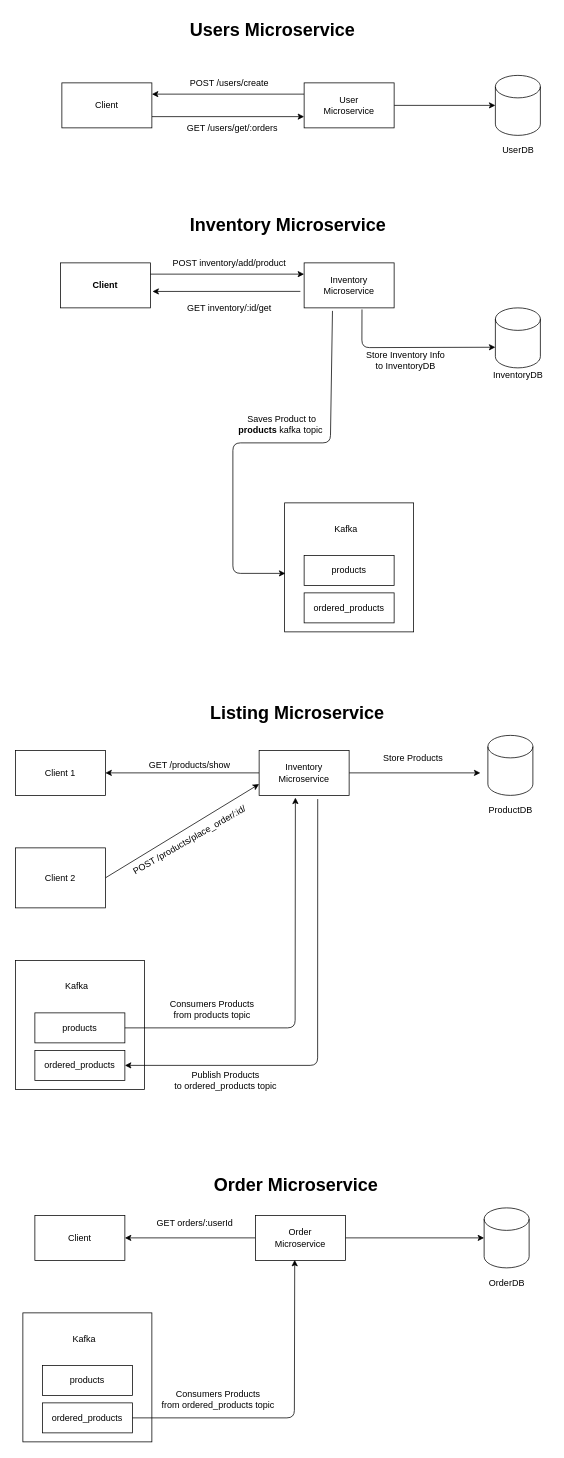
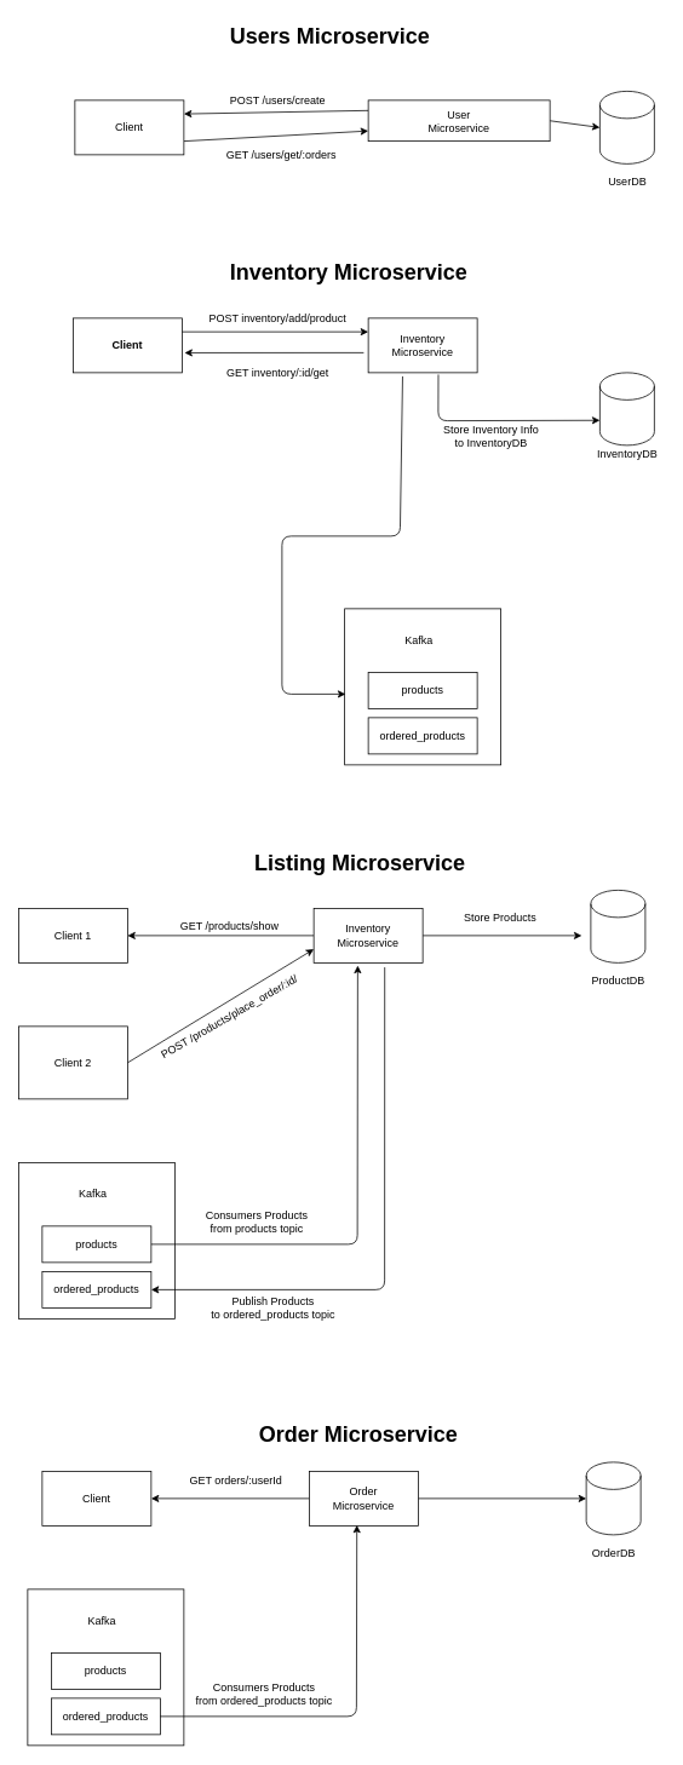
  <mxCell id="0" />
  <mxCell id="1" parent="0" />
  <mxCell id="2" value="&lt;b&gt;Client&lt;/b&gt;" style="rounded=0;whiteSpace=wrap;html=1;" parent="1" vertex="1"><mxGeometry x="80" y="350" width="120" height="60" as="geometry" /></mxCell>
  <mxCell id="3" value="Inventory&lt;br&gt;Microservice" style="rounded=0;whiteSpace=wrap;html=1;" parent="1" vertex="1"><mxGeometry x="405" y="350" width="120" height="60" as="geometry" /></mxCell>
  <mxCell id="4" value="" style="endArrow=classic;html=1;exitX=1;exitY=0.25;exitDx=0;exitDy=0;entryX=0;entryY=0.25;entryDx=0;entryDy=0;" parent="1" source="2" target="3" edge="1"><mxGeometry width="50" height="50" relative="1" as="geometry"><mxPoint x="510" y="450" as="sourcePoint" /><mxPoint x="560" y="400" as="targetPoint" /></mxGeometry></mxCell>
  <mxCell id="5" value="POST inventory/add/product" style="text;html=1;align=center;verticalAlign=middle;resizable=0;points=[];autosize=1;strokeColor=none;fillColor=none;" parent="1" vertex="1"><mxGeometry x="220" y="340" width="170" height="20" as="geometry" /></mxCell>
  <mxCell id="6" value="" style="endArrow=classic;html=1;entryX=1.023;entryY=0.635;entryDx=0;entryDy=0;entryPerimeter=0;" parent="1" target="2" edge="1"><mxGeometry width="50" height="50" relative="1" as="geometry"><mxPoint x="400" y="388" as="sourcePoint" /><mxPoint x="600" y="400" as="targetPoint" /></mxGeometry></mxCell>
  <mxCell id="7" value="GET inventory/:id/get" style="text;html=1;align=center;verticalAlign=middle;resizable=0;points=[];autosize=1;strokeColor=none;fillColor=none;" parent="1" vertex="1"><mxGeometry x="240" y="400" width="130" height="20" as="geometry" /></mxCell>
  <mxCell id="8" value="" style="shape=cylinder3;whiteSpace=wrap;html=1;boundedLbl=1;backgroundOutline=1;size=15;" parent="1" vertex="1"><mxGeometry x="660" y="410" width="60" height="80" as="geometry" /></mxCell>
  <mxCell id="9" value="" style="endArrow=classic;html=1;exitX=0.643;exitY=1.035;exitDx=0;exitDy=0;exitPerimeter=0;entryX=0;entryY=0;entryDx=0;entryDy=52.5;entryPerimeter=0;" parent="1" source="3" target="8" edge="1"><mxGeometry width="50" height="50" relative="1" as="geometry"><mxPoint x="550" y="450" as="sourcePoint" /><mxPoint x="600" y="400" as="targetPoint" /><Array as="points"><mxPoint x="482" y="463" /></Array></mxGeometry></mxCell>
  <mxCell id="10" value="InventoryDB" style="text;html=1;align=center;verticalAlign=middle;resizable=0;points=[];autosize=1;strokeColor=none;fillColor=none;" parent="1" vertex="1"><mxGeometry x="650" y="490" width="80" height="20" as="geometry" /></mxCell>
  <mxCell id="11" value="" style="group" parent="1" vertex="1" connectable="0"><mxGeometry x="379" y="670" width="172" height="172" as="geometry" /></mxCell>
  <mxCell id="12" value="" style="whiteSpace=wrap;html=1;aspect=fixed;" parent="11" vertex="1"><mxGeometry width="172" height="172" as="geometry" /></mxCell>
  <mxCell id="13" value="ordered_products" style="rounded=0;whiteSpace=wrap;html=1;" parent="11" vertex="1"><mxGeometry x="26" y="120" width="120" height="40" as="geometry" /></mxCell>
  <mxCell id="14" value="products" style="rounded=0;whiteSpace=wrap;html=1;" parent="11" vertex="1"><mxGeometry x="26" y="70" width="120" height="40" as="geometry" /></mxCell>
  <mxCell id="15" value="Kafka" style="text;html=1;strokeColor=none;fillColor=none;align=center;verticalAlign=middle;whiteSpace=wrap;rounded=0;" parent="11" vertex="1"><mxGeometry x="52" y="20" width="60" height="30" as="geometry" /></mxCell>
  <mxCell id="16" value="" style="endArrow=classic;html=1;exitX=0.315;exitY=1.067;exitDx=0;exitDy=0;exitPerimeter=0;" parent="1" source="3" edge="1"><mxGeometry width="50" height="50" relative="1" as="geometry"><mxPoint x="660" y="610" as="sourcePoint" /><mxPoint x="380" y="764" as="targetPoint" /><Array as="points"><mxPoint x="440" y="590" /><mxPoint x="310" y="590" /><mxPoint x="310" y="764" /></Array></mxGeometry></mxCell>
- <mxCell id="17" value="Saves Product to&lt;br&gt;&lt;b&gt;products&lt;/b&gt; kafka topic&amp;nbsp;" style="text;html=1;align=center;verticalAlign=middle;resizable=0;points=[];autosize=1;strokeColor=none;fillColor=none;" parent="1" vertex="1"><mxGeometry x="310" y="550" width="130" height="30" as="geometry" /></mxCell>
  <mxCell id="18" value="Store Inventory Info&lt;br&gt;to InventoryDB" style="text;html=1;align=center;verticalAlign=middle;resizable=0;points=[];autosize=1;strokeColor=none;fillColor=none;fontSize=12;fontFamily=Helvetica;" parent="1" vertex="1"><mxGeometry x="480" y="465" width="120" height="30" as="geometry" /></mxCell>
  <mxCell id="19" value="" style="group" vertex="1" connectable="0" parent="1"><mxGeometry x="20" y="1280" width="172" height="172" as="geometry" /></mxCell>
  <mxCell id="20" value="" style="whiteSpace=wrap;html=1;aspect=fixed;" vertex="1" parent="19"><mxGeometry width="172" height="172" as="geometry" /></mxCell>
  <mxCell id="21" value="ordered_products" style="rounded=0;whiteSpace=wrap;html=1;" vertex="1" parent="19"><mxGeometry x="26" y="120" width="120" height="40" as="geometry" /></mxCell>
  <mxCell id="22" value="products" style="rounded=0;whiteSpace=wrap;html=1;" vertex="1" parent="19"><mxGeometry x="26" y="70" width="120" height="40" as="geometry" /></mxCell>
  <mxCell id="23" value="Kafka" style="text;html=1;strokeColor=none;fillColor=none;align=center;verticalAlign=middle;whiteSpace=wrap;rounded=0;" vertex="1" parent="19"><mxGeometry x="52" y="20" width="60" height="30" as="geometry" /></mxCell>
  <mxCell id="24" style="edgeStyle=none;html=1;exitX=1;exitY=0.5;exitDx=0;exitDy=0;" edge="1" parent="1" source="26"><mxGeometry relative="1" as="geometry"><mxPoint x="640" y="1030" as="targetPoint" /></mxGeometry></mxCell>
  <mxCell id="25" style="edgeStyle=none;html=1;exitX=0;exitY=0.5;exitDx=0;exitDy=0;entryX=1;entryY=0.5;entryDx=0;entryDy=0;" edge="1" parent="1" source="26" target="32"><mxGeometry relative="1" as="geometry" /></mxCell>
  <mxCell id="26" value="Inventory&lt;br&gt;Microservice" style="rounded=0;whiteSpace=wrap;html=1;" vertex="1" parent="1"><mxGeometry x="345" y="1000" width="120" height="60" as="geometry" /></mxCell>
  <mxCell id="27" value="&lt;h1&gt;Listing Microservice&lt;/h1&gt;" style="text;html=1;strokeColor=none;fillColor=none;spacing=5;spacingTop=-20;whiteSpace=wrap;overflow=hidden;rounded=0;" vertex="1" parent="1"><mxGeometry x="275" y="930" width="260" height="50" as="geometry" /></mxCell>
  <mxCell id="28" value="Consumers Products&lt;br&gt;from products topic" style="text;html=1;align=center;verticalAlign=middle;resizable=0;points=[];autosize=1;strokeColor=none;fillColor=none;" vertex="1" parent="1"><mxGeometry x="217" y="1330" width="130" height="30" as="geometry" /></mxCell>
  <mxCell id="29" value="" style="shape=cylinder3;whiteSpace=wrap;html=1;boundedLbl=1;backgroundOutline=1;size=15;" vertex="1" parent="1"><mxGeometry x="650" y="980" width="60" height="80" as="geometry" /></mxCell>
  <mxCell id="30" value="ProductDB" style="text;html=1;align=center;verticalAlign=middle;resizable=0;points=[];autosize=1;strokeColor=none;fillColor=none;" vertex="1" parent="1"><mxGeometry x="645" y="1070" width="70" height="20" as="geometry" /></mxCell>
  <mxCell id="31" value="Store Products" style="text;html=1;align=center;verticalAlign=middle;resizable=0;points=[];autosize=1;strokeColor=none;fillColor=none;" vertex="1" parent="1"><mxGeometry x="500" y="1000" width="100" height="20" as="geometry" /></mxCell>
  <mxCell id="32" value="Client 1" style="rounded=0;whiteSpace=wrap;html=1;" vertex="1" parent="1"><mxGeometry x="20" y="1000" width="120" height="60" as="geometry" /></mxCell>
  <mxCell id="33" value="GET /products/show" style="text;html=1;align=center;verticalAlign=middle;resizable=0;points=[];autosize=1;strokeColor=none;fillColor=none;" vertex="1" parent="1"><mxGeometry x="192" y="1010" width="120" height="20" as="geometry" /></mxCell>
  <mxCell id="34" style="edgeStyle=none;html=1;exitX=1;exitY=0.5;exitDx=0;exitDy=0;entryX=0.403;entryY=1.05;entryDx=0;entryDy=0;entryPerimeter=0;" edge="1" parent="1" source="22" target="26"><mxGeometry relative="1" as="geometry"><mxPoint x="420" y="1370" as="targetPoint" /><Array as="points"><mxPoint x="393" y="1370" /></Array></mxGeometry></mxCell>
  <mxCell id="35" style="edgeStyle=none;html=1;exitX=1;exitY=0.5;exitDx=0;exitDy=0;entryX=0;entryY=0.75;entryDx=0;entryDy=0;" edge="1" parent="1" source="36" target="26"><mxGeometry relative="1" as="geometry" /></mxCell>
  <mxCell id="36" value="Client 2" style="rounded=0;whiteSpace=wrap;html=1;" vertex="1" parent="1"><mxGeometry x="20" y="1130" width="120" height="80" as="geometry" /></mxCell>
  <mxCell id="37" value="POST /products/place_order/:id/" style="text;html=1;align=center;verticalAlign=middle;resizable=0;points=[];autosize=1;strokeColor=none;fillColor=none;rotation=-30;" vertex="1" parent="1"><mxGeometry x="157" y="1110" width="190" height="20" as="geometry" /></mxCell>
  <mxCell id="38" style="edgeStyle=none;html=1;entryX=1;entryY=0.5;entryDx=0;entryDy=0;exitX=0.651;exitY=1.082;exitDx=0;exitDy=0;exitPerimeter=0;" edge="1" parent="1" source="26" target="21"><mxGeometry relative="1" as="geometry"><mxPoint x="490" y="1200" as="sourcePoint" /><Array as="points"><mxPoint x="423" y="1420" /></Array></mxGeometry></mxCell>
  <mxCell id="39" value="Publish Products&lt;br&gt;to ordered_products topic" style="text;html=1;align=center;verticalAlign=middle;resizable=0;points=[];autosize=1;strokeColor=none;fillColor=none;" vertex="1" parent="1"><mxGeometry x="225" y="1425" width="150" height="30" as="geometry" /></mxCell>
  <mxCell id="40" value="&lt;h1&gt;Inventory Microservice&lt;/h1&gt;" style="text;html=1;strokeColor=none;fillColor=none;spacing=5;spacingTop=-20;whiteSpace=wrap;overflow=hidden;rounded=0;" vertex="1" parent="1"><mxGeometry x="248" y="280" width="315" height="50" as="geometry" /></mxCell>
  <mxCell id="41" value="&lt;h1&gt;Order Microservice&lt;/h1&gt;" style="text;html=1;strokeColor=none;fillColor=none;spacing=5;spacingTop=-20;whiteSpace=wrap;overflow=hidden;rounded=0;" vertex="1" parent="1"><mxGeometry x="280" y="1560" width="240" height="50" as="geometry" /></mxCell>
  <mxCell id="42" style="edgeStyle=none;html=1;exitX=1;exitY=0.5;exitDx=0;exitDy=0;entryX=0;entryY=0.5;entryDx=0;entryDy=0;entryPerimeter=0;" edge="1" parent="1" source="44" target="53"><mxGeometry relative="1" as="geometry" /></mxCell>
  <mxCell id="43" style="edgeStyle=none;html=1;exitX=0;exitY=0.5;exitDx=0;exitDy=0;entryX=1;entryY=0.5;entryDx=0;entryDy=0;" edge="1" parent="1" source="44" target="45"><mxGeometry relative="1" as="geometry" /></mxCell>
  <mxCell id="44" value="Order&lt;br&gt;Microservice" style="rounded=0;whiteSpace=wrap;html=1;" vertex="1" parent="1"><mxGeometry x="340" y="1620" width="120" height="60" as="geometry" /></mxCell>
  <mxCell id="45" value="Client" style="rounded=0;whiteSpace=wrap;html=1;" vertex="1" parent="1"><mxGeometry x="46" y="1620" width="120" height="60" as="geometry" /></mxCell>
  <mxCell id="46" value="" style="group" vertex="1" connectable="0" parent="1"><mxGeometry x="30" y="1750" width="172" height="172" as="geometry" /></mxCell>
  <mxCell id="47" value="" style="whiteSpace=wrap;html=1;aspect=fixed;" vertex="1" parent="46"><mxGeometry width="172" height="172" as="geometry" /></mxCell>
  <mxCell id="48" value="ordered_products" style="rounded=0;whiteSpace=wrap;html=1;" vertex="1" parent="46"><mxGeometry x="26" y="120" width="120" height="40" as="geometry" /></mxCell>
  <mxCell id="49" value="products" style="rounded=0;whiteSpace=wrap;html=1;" vertex="1" parent="46"><mxGeometry x="26" y="70" width="120" height="40" as="geometry" /></mxCell>
  <mxCell id="50" value="Kafka" style="text;html=1;strokeColor=none;fillColor=none;align=center;verticalAlign=middle;whiteSpace=wrap;rounded=0;" vertex="1" parent="46"><mxGeometry x="52" y="20" width="60" height="30" as="geometry" /></mxCell>
  <mxCell id="51" style="edgeStyle=none;html=1;exitX=1;exitY=0.5;exitDx=0;exitDy=0;entryX=0.437;entryY=0.989;entryDx=0;entryDy=0;entryPerimeter=0;" edge="1" parent="1" source="48" target="44"><mxGeometry relative="1" as="geometry"><Array as="points"><mxPoint x="392" y="1890" /></Array></mxGeometry></mxCell>
  <mxCell id="52" value="Consumers Products&lt;br&gt;from ordered_products topic" style="text;html=1;align=center;verticalAlign=middle;resizable=0;points=[];autosize=1;strokeColor=none;fillColor=none;" vertex="1" parent="1"><mxGeometry x="205" y="1850" width="170" height="30" as="geometry" /></mxCell>
  <mxCell id="53" value="" style="shape=cylinder3;whiteSpace=wrap;html=1;boundedLbl=1;backgroundOutline=1;size=15;" vertex="1" parent="1"><mxGeometry x="645" y="1610" width="60" height="80" as="geometry" /></mxCell>
  <mxCell id="54" value="OrderDB" style="text;html=1;align=center;verticalAlign=middle;resizable=0;points=[];autosize=1;strokeColor=none;fillColor=none;" vertex="1" parent="1"><mxGeometry x="645" y="1700" width="60" height="20" as="geometry" /></mxCell>
  <mxCell id="55" value="GET orders/:userId" style="text;html=1;align=center;verticalAlign=middle;resizable=0;points=[];autosize=1;strokeColor=none;fillColor=none;" vertex="1" parent="1"><mxGeometry x="199" y="1620" width="120" height="20" as="geometry" /></mxCell>
  <mxCell id="56" value="&lt;h1&gt;Users Microservice&lt;/h1&gt;" style="text;html=1;strokeColor=none;fillColor=none;spacing=5;spacingTop=-20;whiteSpace=wrap;overflow=hidden;rounded=0;" vertex="1" parent="1"><mxGeometry x="248" y="20" width="315" height="50" as="geometry" /></mxCell>
  <mxCell id="57" style="edgeStyle=none;html=1;exitX=0;exitY=0.25;exitDx=0;exitDy=0;entryX=1;entryY=0.25;entryDx=0;entryDy=0;" edge="1" parent="1" source="59" target="61"><mxGeometry relative="1" as="geometry" /></mxCell>
  <mxCell id="58" style="edgeStyle=none;html=1;exitX=1;exitY=0.5;exitDx=0;exitDy=0;entryX=0;entryY=0.5;entryDx=0;entryDy=0;entryPerimeter=0;" edge="1" parent="1" source="59" target="64"><mxGeometry relative="1" as="geometry" /></mxCell>
- <mxCell id="59" value="User&lt;br&gt;Microservice" style="rounded=0;whiteSpace=wrap;html=1;" vertex="1" parent="1"><mxGeometry x="405" y="110" width="120" height="60" as="geometry" /></mxCell>
+ <mxCell id="59" value="User&lt;br&gt;Microservice" style="rounded=0;whiteSpace=wrap;html=1;" vertex="1" parent="1"><mxGeometry x="405" y="110" width="200" height="45" as="geometry" /></mxCell>
  <mxCell id="60" style="edgeStyle=none;html=1;exitX=1;exitY=0.75;exitDx=0;exitDy=0;entryX=0;entryY=0.75;entryDx=0;entryDy=0;" edge="1" parent="1" source="61" target="59"><mxGeometry relative="1" as="geometry" /></mxCell>
  <mxCell id="61" value="Client" style="rounded=0;whiteSpace=wrap;html=1;" vertex="1" parent="1"><mxGeometry x="82" y="110" width="120" height="60" as="geometry" /></mxCell>
  <mxCell id="62" value="POST /users/create" style="text;html=1;align=center;verticalAlign=middle;resizable=0;points=[];autosize=1;strokeColor=none;fillColor=none;" vertex="1" parent="1"><mxGeometry x="245" y="100" width="120" height="20" as="geometry" /></mxCell>
  <mxCell id="63" value="GET /users/get/:orders" style="text;html=1;align=center;verticalAlign=middle;resizable=0;points=[];autosize=1;strokeColor=none;fillColor=none;" vertex="1" parent="1"><mxGeometry x="239" y="160" width="140" height="20" as="geometry" /></mxCell>
  <mxCell id="64" value="" style="shape=cylinder3;whiteSpace=wrap;html=1;boundedLbl=1;backgroundOutline=1;size=15;" vertex="1" parent="1"><mxGeometry x="660" y="100" width="60" height="80" as="geometry" /></mxCell>
  <mxCell id="65" value="UserDB" style="text;html=1;align=center;verticalAlign=middle;resizable=0;points=[];autosize=1;strokeColor=none;fillColor=none;" vertex="1" parent="1"><mxGeometry x="660" y="190" width="60" height="20" as="geometry" /></mxCell>
